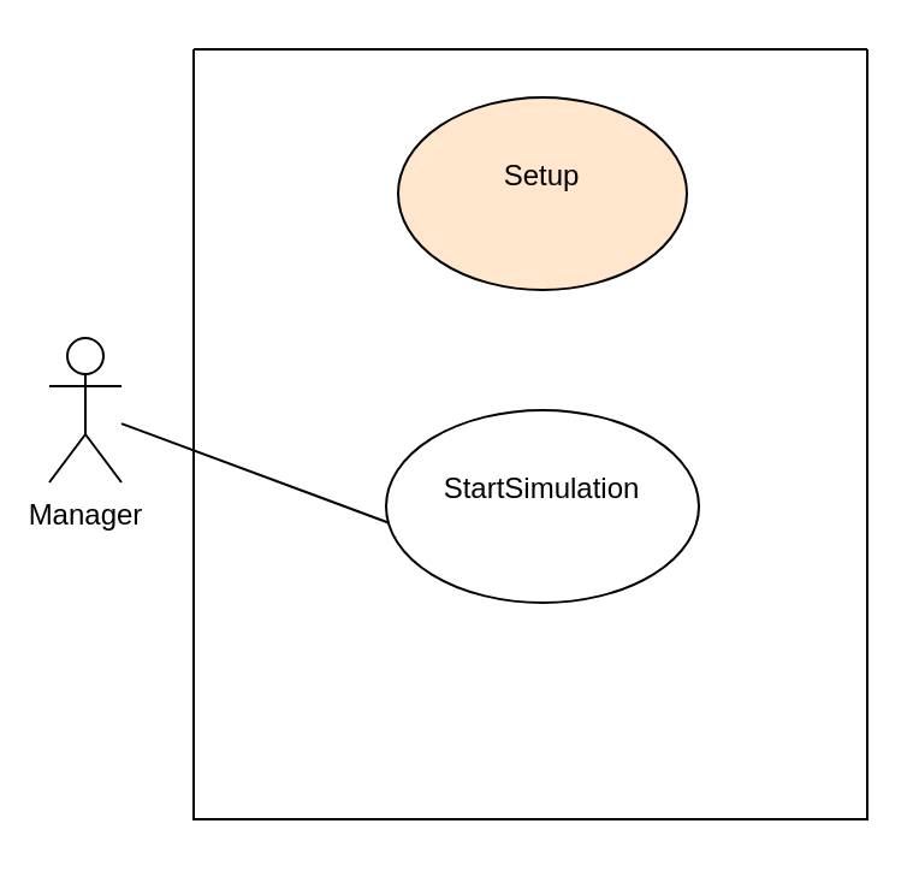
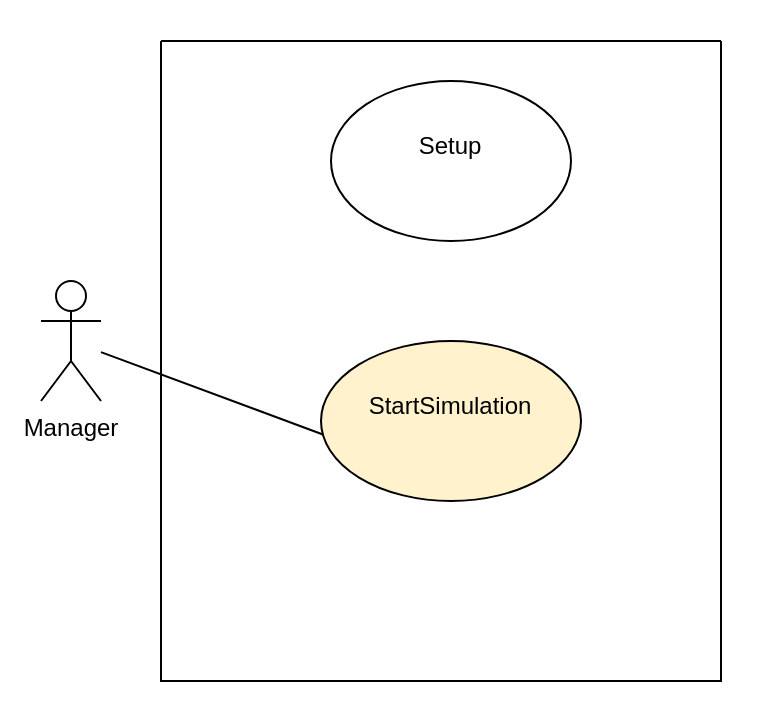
  <mxCell id="0" />
  <mxCell id="1" parent="0" />
  <mxCell id="2" value="Manager&lt;div&gt;&lt;br&gt;&lt;/div&gt;" style="shape=umlActor;verticalLabelPosition=bottom;verticalAlign=top;html=1;outlineConnect=0;" parent="1" vertex="1"><mxGeometry x="20" y="140" width="30" height="60" as="geometry" /></mxCell>
  <mxCell id="3" value="" style="endArrow=none;html=1;rounded=0;entryX=0.033;entryY=0.6;entryDx=0;entryDy=0;entryPerimeter=0;" parent="1" source="2" target="5" edge="1"><mxGeometry width="50" height="50" relative="1" as="geometry"><mxPoint x="130" y="145" as="sourcePoint" /><mxPoint x="180" y="95" as="targetPoint" /></mxGeometry></mxCell>
  <mxCell id="4" value="" style="swimlane;startSize=0;" parent="1" vertex="1"><mxGeometry x="80" y="20" width="280" height="320" as="geometry" /></mxCell>
- <mxCell id="5" value="&lt;div&gt;StartSimulation&lt;/div&gt;&lt;div&gt;&lt;br&gt;&lt;/div&gt;" style="ellipse;whiteSpace=wrap;html=1;" parent="4" vertex="1"><mxGeometry x="80" y="150" width="130" height="80" as="geometry" /></mxCell>
- <mxCell id="6" value="Setup&lt;div&gt;&lt;br&gt;&lt;/div&gt;" style="ellipse;whiteSpace=wrap;html=1;fillColor=#ffe6cc;" vertex="1" parent="4"><mxGeometry x="85" y="20" width="120" height="80" as="geometry" /></mxCell>
+ <mxCell id="5" value="&lt;div&gt;StartSimulation&lt;/div&gt;&lt;div&gt;&lt;br&gt;&lt;/div&gt;" style="ellipse;whiteSpace=wrap;html=1;fillColor=#fff2cc;" parent="4" vertex="1"><mxGeometry x="80" y="150" width="130" height="80" as="geometry" /></mxCell>
+ <mxCell id="6" value="Setup&lt;div&gt;&lt;br&gt;&lt;/div&gt;" style="ellipse;whiteSpace=wrap;html=1;" vertex="1" parent="4"><mxGeometry x="85" y="20" width="120" height="80" as="geometry" /></mxCell>
